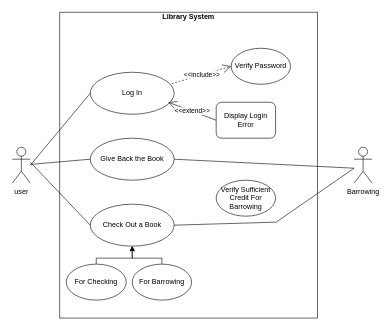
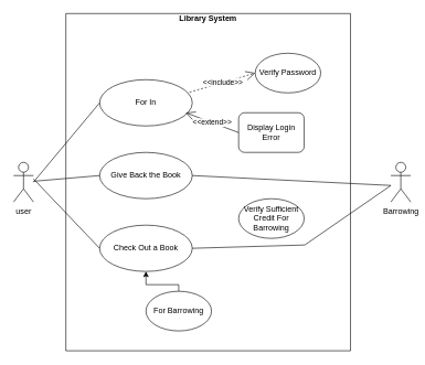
  <mxCell id="0" />
  <mxCell id="1" parent="0" />
  <mxCell id="2" value="user&lt;br&gt;" style="shape=umlActor;verticalLabelPosition=bottom;verticalAlign=top;html=1;" parent="1" vertex="1"><mxGeometry x="20" y="245" width="30" height="60" as="geometry" /></mxCell>
  <mxCell id="3" value="&#10;Library System" style="swimlane;startSize=0;" parent="1" vertex="1"><mxGeometry x="99" y="20" width="430" height="510" as="geometry" /></mxCell>
- <mxCell id="4" value="Log In" style="ellipse;whiteSpace=wrap;html=1;" parent="3" vertex="1"><mxGeometry x="51" y="100" width="140" height="70" as="geometry" /></mxCell>
+ <mxCell id="4" value="For In" style="ellipse;whiteSpace=wrap;html=1;" parent="3" vertex="1"><mxGeometry x="51" y="100" width="140" height="70" as="geometry" /></mxCell>
  <mxCell id="5" value="Verify Password" style="ellipse;whiteSpace=wrap;html=1;" parent="3" vertex="1"><mxGeometry x="286" y="60" width="99" height="60" as="geometry" /></mxCell>
  <mxCell id="6" value="Display Login Error" style="whiteSpace=wrap;html=1;rounded=1;" parent="3" vertex="1"><mxGeometry x="261" y="150" width="99" height="60" as="geometry" /></mxCell>
  <mxCell id="7" value="&amp;lt;&amp;lt;include&amp;gt;&amp;gt;" style="endArrow=open;endSize=12;dashed=1;html=1;rounded=0;entryX=0;entryY=0.5;entryDx=0;entryDy=0;exitX=0.971;exitY=0.271;exitDx=0;exitDy=0;exitPerimeter=0;" parent="3" source="4" target="5" edge="1"><mxGeometry width="160" relative="1" as="geometry"><mxPoint x="135" y="120" as="sourcePoint" /><mxPoint x="295" y="120" as="targetPoint" /><mxPoint as="offset" /></mxGeometry></mxCell>
  <mxCell id="8" value="&amp;lt;&amp;lt;extend&amp;gt;&amp;gt;" style="endArrow=open;endSize=12;dashed=0;html=1;rounded=0;exitX=0;exitY=0.5;exitDx=0;exitDy=0;entryX=0.929;entryY=0.714;entryDx=0;entryDy=0;entryPerimeter=0;" parent="3" source="6" target="4" edge="1"><mxGeometry width="160" relative="1" as="geometry"><mxPoint x="131" y="220" as="sourcePoint" /><mxPoint x="291" y="220" as="targetPoint" /></mxGeometry></mxCell>
  <mxCell id="9" value="Give Back the Book" style="ellipse;whiteSpace=wrap;html=1;" parent="3" vertex="1"><mxGeometry x="51" y="210" width="140" height="70" as="geometry" /></mxCell>
  <mxCell id="10" value="Check Out a Book" style="ellipse;whiteSpace=wrap;html=1;" parent="3" vertex="1"><mxGeometry x="51" y="320" width="140" height="70" as="geometry" /></mxCell>
- <mxCell id="11" value="" style="edgeStyle=orthogonalEdgeStyle;rounded=0;orthogonalLoop=1;jettySize=auto;html=1;" parent="3" source="12" target="10" edge="1"><mxGeometry relative="1" as="geometry"><Array as="points"><mxPoint x="61" y="410" /><mxPoint x="121" y="410" /></Array></mxGeometry></mxCell>
- <mxCell id="12" value="For Checking" style="ellipse;whiteSpace=wrap;html=1;" parent="3" vertex="1"><mxGeometry x="11" y="420" width="100" height="60" as="geometry" /></mxCell>
  <mxCell id="13" value="&lt;br&gt;" style="edgeStyle=orthogonalEdgeStyle;rounded=0;orthogonalLoop=1;jettySize=auto;html=1;" parent="3" source="14" target="10" edge="1"><mxGeometry relative="1" as="geometry"><Array as="points"><mxPoint x="171" y="410" /><mxPoint x="121" y="410" /></Array></mxGeometry></mxCell>
  <mxCell id="14" value="For Barrowing" style="ellipse;whiteSpace=wrap;html=1;" parent="3" vertex="1"><mxGeometry x="121" y="420" width="99" height="60" as="geometry" /></mxCell>
  <mxCell id="15" value="Verify Sufficient Credit For Barrowing" style="ellipse;whiteSpace=wrap;html=1;" parent="3" vertex="1"><mxGeometry x="261" y="280" width="99" height="60" as="geometry" /></mxCell>
  <mxCell id="16" value="" style="endArrow=none;html=1;rounded=0;entryX=0;entryY=0.5;entryDx=0;entryDy=0;" parent="1" target="4" edge="1"><mxGeometry width="50" height="50" relative="1" as="geometry"><mxPoint x="50" y="275" as="sourcePoint" /><mxPoint x="340" y="270" as="targetPoint" /><Array as="points" /></mxGeometry></mxCell>
  <mxCell id="17" value="" style="endArrow=none;html=1;rounded=0;entryX=0;entryY=0.5;entryDx=0;entryDy=0;" parent="1" source="2" target="9" edge="1"><mxGeometry width="50" height="50" relative="1" as="geometry"><mxPoint x="290" y="320" as="sourcePoint" /><mxPoint x="340" y="270" as="targetPoint" /></mxGeometry></mxCell>
  <mxCell id="18" value="" style="endArrow=none;html=1;rounded=0;entryX=0;entryY=0.5;entryDx=0;entryDy=0;" parent="1" target="10" edge="1"><mxGeometry width="50" height="50" relative="1" as="geometry"><mxPoint x="50" y="270" as="sourcePoint" /><mxPoint x="340" y="270" as="targetPoint" /></mxGeometry></mxCell>
  <mxCell id="19" value="Barrowing" style="shape=umlActor;verticalLabelPosition=bottom;verticalAlign=top;html=1;outlineConnect=0;" parent="1" vertex="1"><mxGeometry x="590" y="245" width="30" height="60" as="geometry" /></mxCell>
  <mxCell id="20" value="" style="endArrow=none;html=1;rounded=0;exitX=1;exitY=0.5;exitDx=0;exitDy=0;" parent="1" source="9" edge="1"><mxGeometry width="50" height="50" relative="1" as="geometry"><mxPoint x="290" y="320" as="sourcePoint" /><mxPoint x="590" y="280" as="targetPoint" /></mxGeometry></mxCell>
  <mxCell id="21" value="" style="endArrow=none;html=1;rounded=0;exitX=1;exitY=0.5;exitDx=0;exitDy=0;" parent="1" source="10" edge="1"><mxGeometry width="50" height="50" relative="1" as="geometry"><mxPoint x="290" y="320" as="sourcePoint" /><mxPoint x="590" y="280" as="targetPoint" /><Array as="points"><mxPoint x="460" y="370" /></Array></mxGeometry></mxCell>
